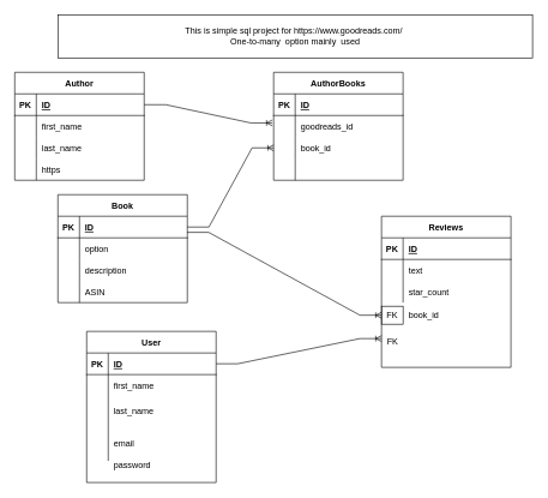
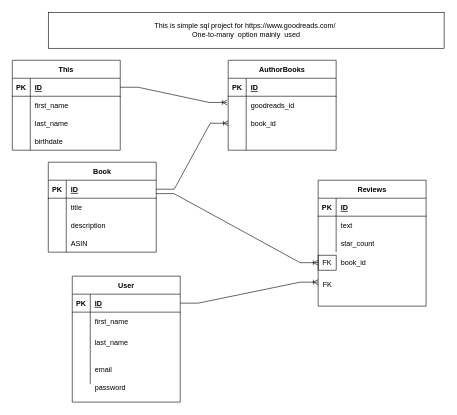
  <mxCell id="0" />
  <mxCell id="1" parent="0" />
  <mxCell id="2" value="Book" style="shape=table;startSize=30;container=1;collapsible=1;childLayout=tableLayout;fixedRows=1;rowLines=0;fontStyle=1;align=center;resizeLast=1;" vertex="1" parent="1"><mxGeometry x="80" y="270" width="180" height="150" as="geometry" /></mxCell>
  <mxCell id="3" value="" style="shape=tableRow;horizontal=0;startSize=0;swimlaneHead=0;swimlaneBody=0;fillColor=none;collapsible=0;dropTarget=0;points=[[0,0.5],[1,0.5]];portConstraint=eastwest;top=0;left=0;right=0;bottom=1;" vertex="1" parent="2"><mxGeometry y="30" width="180" height="30" as="geometry" /></mxCell>
  <mxCell id="4" value="PK" style="shape=partialRectangle;connectable=0;fillColor=none;top=0;left=0;bottom=0;right=0;fontStyle=1;overflow=hidden;" vertex="1" parent="3"><mxGeometry width="30" height="30" as="geometry"><mxRectangle width="30" height="30" as="alternateBounds" /></mxGeometry></mxCell>
  <mxCell id="5" value="ID" style="shape=partialRectangle;connectable=0;fillColor=none;top=0;left=0;bottom=0;right=0;align=left;spacingLeft=6;fontStyle=5;overflow=hidden;" vertex="1" parent="3"><mxGeometry x="30" width="150" height="30" as="geometry"><mxRectangle width="150" height="30" as="alternateBounds" /></mxGeometry></mxCell>
  <mxCell id="6" value="" style="shape=tableRow;horizontal=0;startSize=0;swimlaneHead=0;swimlaneBody=0;fillColor=none;collapsible=0;dropTarget=0;points=[[0,0.5],[1,0.5]];portConstraint=eastwest;top=0;left=0;right=0;bottom=0;" vertex="1" parent="2"><mxGeometry y="60" width="180" height="30" as="geometry" /></mxCell>
  <mxCell id="7" value="" style="shape=partialRectangle;connectable=0;fillColor=none;top=0;left=0;bottom=0;right=0;editable=1;overflow=hidden;" vertex="1" parent="6"><mxGeometry width="30" height="30" as="geometry"><mxRectangle width="30" height="30" as="alternateBounds" /></mxGeometry></mxCell>
- <mxCell id="8" value="option" style="shape=partialRectangle;connectable=0;fillColor=none;top=0;left=0;bottom=0;right=0;align=left;spacingLeft=6;overflow=hidden;" vertex="1" parent="6"><mxGeometry x="30" width="150" height="30" as="geometry"><mxRectangle width="150" height="30" as="alternateBounds" /></mxGeometry></mxCell>
+ <mxCell id="8" value="title" style="shape=partialRectangle;connectable=0;fillColor=none;top=0;left=0;bottom=0;right=0;align=left;spacingLeft=6;overflow=hidden;" vertex="1" parent="6"><mxGeometry x="30" width="150" height="30" as="geometry"><mxRectangle width="150" height="30" as="alternateBounds" /></mxGeometry></mxCell>
  <mxCell id="9" value="" style="shape=tableRow;horizontal=0;startSize=0;swimlaneHead=0;swimlaneBody=0;fillColor=none;collapsible=0;dropTarget=0;points=[[0,0.5],[1,0.5]];portConstraint=eastwest;top=0;left=0;right=0;bottom=0;" vertex="1" parent="2"><mxGeometry y="90" width="180" height="30" as="geometry" /></mxCell>
  <mxCell id="10" value="" style="shape=partialRectangle;connectable=0;fillColor=none;top=0;left=0;bottom=0;right=0;editable=1;overflow=hidden;" vertex="1" parent="9"><mxGeometry width="30" height="30" as="geometry"><mxRectangle width="30" height="30" as="alternateBounds" /></mxGeometry></mxCell>
  <mxCell id="11" value="description" style="shape=partialRectangle;connectable=0;fillColor=none;top=0;left=0;bottom=0;right=0;align=left;spacingLeft=6;overflow=hidden;" vertex="1" parent="9"><mxGeometry x="30" width="150" height="30" as="geometry"><mxRectangle width="150" height="30" as="alternateBounds" /></mxGeometry></mxCell>
  <mxCell id="12" value="" style="shape=tableRow;horizontal=0;startSize=0;swimlaneHead=0;swimlaneBody=0;fillColor=none;collapsible=0;dropTarget=0;points=[[0,0.5],[1,0.5]];portConstraint=eastwest;top=0;left=0;right=0;bottom=0;" vertex="1" parent="2"><mxGeometry y="120" width="180" height="30" as="geometry" /></mxCell>
  <mxCell id="13" value="" style="shape=partialRectangle;connectable=0;fillColor=none;top=0;left=0;bottom=0;right=0;editable=1;overflow=hidden;" vertex="1" parent="12"><mxGeometry width="30" height="30" as="geometry"><mxRectangle width="30" height="30" as="alternateBounds" /></mxGeometry></mxCell>
  <mxCell id="14" value="ASIN" style="shape=partialRectangle;connectable=0;fillColor=none;top=0;left=0;bottom=0;right=0;align=left;spacingLeft=6;overflow=hidden;" vertex="1" parent="12"><mxGeometry x="30" width="150" height="30" as="geometry"><mxRectangle width="150" height="30" as="alternateBounds" /></mxGeometry></mxCell>
- <mxCell id="15" value="Author" style="shape=table;startSize=30;container=1;collapsible=1;childLayout=tableLayout;fixedRows=1;rowLines=0;fontStyle=1;align=center;resizeLast=1;" vertex="1" parent="1"><mxGeometry x="20" y="100" width="180" height="150" as="geometry" /></mxCell>
+ <mxCell id="15" value="This" style="shape=table;startSize=30;container=1;collapsible=1;childLayout=tableLayout;fixedRows=1;rowLines=0;fontStyle=1;align=center;resizeLast=1;" vertex="1" parent="1"><mxGeometry x="20" y="100" width="180" height="150" as="geometry" /></mxCell>
  <mxCell id="16" value="" style="shape=tableRow;horizontal=0;startSize=0;swimlaneHead=0;swimlaneBody=0;fillColor=none;collapsible=0;dropTarget=0;points=[[0,0.5],[1,0.5]];portConstraint=eastwest;top=0;left=0;right=0;bottom=1;" vertex="1" parent="15"><mxGeometry y="30" width="180" height="30" as="geometry" /></mxCell>
  <mxCell id="17" value="PK" style="shape=partialRectangle;connectable=0;fillColor=none;top=0;left=0;bottom=0;right=0;fontStyle=1;overflow=hidden;" vertex="1" parent="16"><mxGeometry width="30" height="30" as="geometry"><mxRectangle width="30" height="30" as="alternateBounds" /></mxGeometry></mxCell>
  <mxCell id="18" value="ID" style="shape=partialRectangle;connectable=0;fillColor=none;top=0;left=0;bottom=0;right=0;align=left;spacingLeft=6;fontStyle=5;overflow=hidden;" vertex="1" parent="16"><mxGeometry x="30" width="150" height="30" as="geometry"><mxRectangle width="150" height="30" as="alternateBounds" /></mxGeometry></mxCell>
  <mxCell id="19" value="" style="shape=tableRow;horizontal=0;startSize=0;swimlaneHead=0;swimlaneBody=0;fillColor=none;collapsible=0;dropTarget=0;points=[[0,0.5],[1,0.5]];portConstraint=eastwest;top=0;left=0;right=0;bottom=0;" vertex="1" parent="15"><mxGeometry y="60" width="180" height="30" as="geometry" /></mxCell>
  <mxCell id="20" value="" style="shape=partialRectangle;connectable=0;fillColor=none;top=0;left=0;bottom=0;right=0;editable=1;overflow=hidden;" vertex="1" parent="19"><mxGeometry width="30" height="30" as="geometry"><mxRectangle width="30" height="30" as="alternateBounds" /></mxGeometry></mxCell>
  <mxCell id="21" value="first_name" style="shape=partialRectangle;connectable=0;fillColor=none;top=0;left=0;bottom=0;right=0;align=left;spacingLeft=6;overflow=hidden;" vertex="1" parent="19"><mxGeometry x="30" width="150" height="30" as="geometry"><mxRectangle width="150" height="30" as="alternateBounds" /></mxGeometry></mxCell>
  <mxCell id="22" value="" style="shape=tableRow;horizontal=0;startSize=0;swimlaneHead=0;swimlaneBody=0;fillColor=none;collapsible=0;dropTarget=0;points=[[0,0.5],[1,0.5]];portConstraint=eastwest;top=0;left=0;right=0;bottom=0;" vertex="1" parent="15"><mxGeometry y="90" width="180" height="30" as="geometry" /></mxCell>
  <mxCell id="23" value="" style="shape=partialRectangle;connectable=0;fillColor=none;top=0;left=0;bottom=0;right=0;editable=1;overflow=hidden;" vertex="1" parent="22"><mxGeometry width="30" height="30" as="geometry"><mxRectangle width="30" height="30" as="alternateBounds" /></mxGeometry></mxCell>
  <mxCell id="24" value="last_name" style="shape=partialRectangle;connectable=0;fillColor=none;top=0;left=0;bottom=0;right=0;align=left;spacingLeft=6;overflow=hidden;" vertex="1" parent="22"><mxGeometry x="30" width="150" height="30" as="geometry"><mxRectangle width="150" height="30" as="alternateBounds" /></mxGeometry></mxCell>
  <mxCell id="25" value="" style="shape=tableRow;horizontal=0;startSize=0;swimlaneHead=0;swimlaneBody=0;fillColor=none;collapsible=0;dropTarget=0;points=[[0,0.5],[1,0.5]];portConstraint=eastwest;top=0;left=0;right=0;bottom=0;" vertex="1" parent="15"><mxGeometry y="120" width="180" height="30" as="geometry" /></mxCell>
  <mxCell id="26" value="" style="shape=partialRectangle;connectable=0;fillColor=none;top=0;left=0;bottom=0;right=0;editable=1;overflow=hidden;" vertex="1" parent="25"><mxGeometry width="30" height="30" as="geometry"><mxRectangle width="30" height="30" as="alternateBounds" /></mxGeometry></mxCell>
- <mxCell id="27" value="https" style="shape=partialRectangle;connectable=0;fillColor=none;top=0;left=0;bottom=0;right=0;align=left;spacingLeft=6;overflow=hidden;" vertex="1" parent="25"><mxGeometry x="30" width="150" height="30" as="geometry"><mxRectangle width="150" height="30" as="alternateBounds" /></mxGeometry></mxCell>
+ <mxCell id="27" value="birthdate" style="shape=partialRectangle;connectable=0;fillColor=none;top=0;left=0;bottom=0;right=0;align=left;spacingLeft=6;overflow=hidden;" vertex="1" parent="25"><mxGeometry x="30" width="150" height="30" as="geometry"><mxRectangle width="150" height="30" as="alternateBounds" /></mxGeometry></mxCell>
  <mxCell id="28" value="AuthorBooks" style="shape=table;startSize=30;container=1;collapsible=1;childLayout=tableLayout;fixedRows=1;rowLines=0;fontStyle=1;align=center;resizeLast=1;" vertex="1" parent="1"><mxGeometry x="380" y="100" width="180" height="150" as="geometry" /></mxCell>
  <mxCell id="29" value="" style="shape=tableRow;horizontal=0;startSize=0;swimlaneHead=0;swimlaneBody=0;fillColor=none;collapsible=0;dropTarget=0;points=[[0,0.5],[1,0.5]];portConstraint=eastwest;top=0;left=0;right=0;bottom=1;" vertex="1" parent="28"><mxGeometry y="30" width="180" height="30" as="geometry" /></mxCell>
  <mxCell id="30" value="PK" style="shape=partialRectangle;connectable=0;fillColor=none;top=0;left=0;bottom=0;right=0;fontStyle=1;overflow=hidden;" vertex="1" parent="29"><mxGeometry width="30" height="30" as="geometry"><mxRectangle width="30" height="30" as="alternateBounds" /></mxGeometry></mxCell>
  <mxCell id="31" value="ID" style="shape=partialRectangle;connectable=0;fillColor=none;top=0;left=0;bottom=0;right=0;align=left;spacingLeft=6;fontStyle=5;overflow=hidden;" vertex="1" parent="29"><mxGeometry x="30" width="150" height="30" as="geometry"><mxRectangle width="150" height="30" as="alternateBounds" /></mxGeometry></mxCell>
  <mxCell id="32" value="" style="shape=tableRow;horizontal=0;startSize=0;swimlaneHead=0;swimlaneBody=0;fillColor=none;collapsible=0;dropTarget=0;points=[[0,0.5],[1,0.5]];portConstraint=eastwest;top=0;left=0;right=0;bottom=0;" vertex="1" parent="28"><mxGeometry y="60" width="180" height="30" as="geometry" /></mxCell>
  <mxCell id="33" value="" style="shape=partialRectangle;connectable=0;fillColor=none;top=0;left=0;bottom=0;right=0;editable=1;overflow=hidden;" vertex="1" parent="32"><mxGeometry width="30" height="30" as="geometry"><mxRectangle width="30" height="30" as="alternateBounds" /></mxGeometry></mxCell>
  <mxCell id="34" value="goodreads_id" style="shape=partialRectangle;connectable=0;fillColor=none;top=0;left=0;bottom=0;right=0;align=left;spacingLeft=6;overflow=hidden;" vertex="1" parent="32"><mxGeometry x="30" width="150" height="30" as="geometry"><mxRectangle width="150" height="30" as="alternateBounds" /></mxGeometry></mxCell>
  <mxCell id="35" value="" style="shape=tableRow;horizontal=0;startSize=0;swimlaneHead=0;swimlaneBody=0;fillColor=none;collapsible=0;dropTarget=0;points=[[0,0.5],[1,0.5]];portConstraint=eastwest;top=0;left=0;right=0;bottom=0;" vertex="1" parent="28"><mxGeometry y="90" width="180" height="30" as="geometry" /></mxCell>
  <mxCell id="36" value="" style="shape=partialRectangle;connectable=0;fillColor=none;top=0;left=0;bottom=0;right=0;editable=1;overflow=hidden;" vertex="1" parent="35"><mxGeometry width="30" height="30" as="geometry"><mxRectangle width="30" height="30" as="alternateBounds" /></mxGeometry></mxCell>
  <mxCell id="37" value="book_id" style="shape=partialRectangle;connectable=0;fillColor=none;top=0;left=0;bottom=0;right=0;align=left;spacingLeft=6;overflow=hidden;" vertex="1" parent="35"><mxGeometry x="30" width="150" height="30" as="geometry"><mxRectangle width="150" height="30" as="alternateBounds" /></mxGeometry></mxCell>
  <mxCell id="38" value="" style="shape=tableRow;horizontal=0;startSize=0;swimlaneHead=0;swimlaneBody=0;fillColor=none;collapsible=0;dropTarget=0;points=[[0,0.5],[1,0.5]];portConstraint=eastwest;top=0;left=0;right=0;bottom=0;" vertex="1" parent="28"><mxGeometry y="120" width="180" height="30" as="geometry" /></mxCell>
  <mxCell id="39" value="" style="shape=partialRectangle;connectable=0;fillColor=none;top=0;left=0;bottom=0;right=0;editable=1;overflow=hidden;" vertex="1" parent="38"><mxGeometry width="30" height="30" as="geometry"><mxRectangle width="30" height="30" as="alternateBounds" /></mxGeometry></mxCell>
  <mxCell id="40" value="" style="shape=partialRectangle;connectable=0;fillColor=none;top=0;left=0;bottom=0;right=0;align=left;spacingLeft=6;overflow=hidden;" vertex="1" parent="38"><mxGeometry x="30" width="150" height="30" as="geometry"><mxRectangle width="150" height="30" as="alternateBounds" /></mxGeometry></mxCell>
  <mxCell id="41" value="" style="edgeStyle=entityRelationEdgeStyle;fontSize=12;html=1;endArrow=ERoneToMany;rounded=0;entryX=-0.01;entryY=0.344;entryDx=0;entryDy=0;entryPerimeter=0;" edge="1" parent="1" source="16" target="32"><mxGeometry width="100" height="100" relative="1" as="geometry"><mxPoint x="310" y="520" as="sourcePoint" /><mxPoint x="410" y="420" as="targetPoint" /></mxGeometry></mxCell>
  <mxCell id="42" value="" style="edgeStyle=entityRelationEdgeStyle;fontSize=12;html=1;endArrow=ERoneToMany;rounded=0;" edge="1" parent="1" source="3" target="35"><mxGeometry width="100" height="100" relative="1" as="geometry"><mxPoint x="270" y="380" as="sourcePoint" /><mxPoint x="370" y="280" as="targetPoint" /></mxGeometry></mxCell>
  <mxCell id="43" value="" style="group" vertex="1" connectable="0" parent="1"><mxGeometry x="120" y="460" width="180" height="210" as="geometry" /></mxCell>
  <mxCell id="44" value="password" style="shape=partialRectangle;connectable=0;fillColor=none;top=0;left=0;bottom=0;right=0;align=left;spacingLeft=6;overflow=hidden;" vertex="1" parent="43"><mxGeometry x="30" y="170" width="150" height="30" as="geometry"><mxRectangle width="150" height="30" as="alternateBounds" /></mxGeometry></mxCell>
  <mxCell id="45" value="User" style="shape=table;startSize=30;container=1;collapsible=1;childLayout=tableLayout;fixedRows=1;rowLines=0;fontStyle=1;align=center;resizeLast=1;" vertex="1" parent="43"><mxGeometry width="180" height="210" as="geometry" /></mxCell>
  <mxCell id="46" value="" style="shape=tableRow;horizontal=0;startSize=0;swimlaneHead=0;swimlaneBody=0;fillColor=none;collapsible=0;dropTarget=0;points=[[0,0.5],[1,0.5]];portConstraint=eastwest;top=0;left=0;right=0;bottom=1;" vertex="1" parent="45"><mxGeometry y="30" width="180" height="30" as="geometry" /></mxCell>
  <mxCell id="47" value="PK" style="shape=partialRectangle;connectable=0;fillColor=none;top=0;left=0;bottom=0;right=0;fontStyle=1;overflow=hidden;" vertex="1" parent="46"><mxGeometry width="30.0" height="30" as="geometry"><mxRectangle width="30.0" height="30" as="alternateBounds" /></mxGeometry></mxCell>
  <mxCell id="48" value="ID" style="shape=partialRectangle;connectable=0;fillColor=none;top=0;left=0;bottom=0;right=0;align=left;spacingLeft=6;fontStyle=5;overflow=hidden;" vertex="1" parent="46"><mxGeometry x="30.0" width="150.0" height="30" as="geometry"><mxRectangle width="150.0" height="30" as="alternateBounds" /></mxGeometry></mxCell>
  <mxCell id="49" value="" style="shape=tableRow;horizontal=0;startSize=0;swimlaneHead=0;swimlaneBody=0;fillColor=none;collapsible=0;dropTarget=0;points=[[0,0.5],[1,0.5]];portConstraint=eastwest;top=0;left=0;right=0;bottom=0;" vertex="1" parent="45"><mxGeometry y="60" width="180" height="30" as="geometry" /></mxCell>
  <mxCell id="50" value="" style="shape=partialRectangle;connectable=0;fillColor=none;top=0;left=0;bottom=0;right=0;editable=1;overflow=hidden;" vertex="1" parent="49"><mxGeometry width="30.0" height="30" as="geometry"><mxRectangle width="30.0" height="30" as="alternateBounds" /></mxGeometry></mxCell>
  <mxCell id="51" value="first_name" style="shape=partialRectangle;connectable=0;fillColor=none;top=0;left=0;bottom=0;right=0;align=left;spacingLeft=6;overflow=hidden;" vertex="1" parent="49"><mxGeometry x="30.0" width="150.0" height="30" as="geometry"><mxRectangle width="150.0" height="30" as="alternateBounds" /></mxGeometry></mxCell>
  <mxCell id="52" value="" style="shape=tableRow;horizontal=0;startSize=0;swimlaneHead=0;swimlaneBody=0;fillColor=none;collapsible=0;dropTarget=0;points=[[0,0.5],[1,0.5]];portConstraint=eastwest;top=0;left=0;right=0;bottom=0;" vertex="1" parent="45"><mxGeometry y="90" width="180" height="40" as="geometry" /></mxCell>
  <mxCell id="53" value="" style="shape=partialRectangle;connectable=0;fillColor=none;top=0;left=0;bottom=0;right=0;editable=1;overflow=hidden;" vertex="1" parent="52"><mxGeometry width="30.0" height="40" as="geometry"><mxRectangle width="30.0" height="40" as="alternateBounds" /></mxGeometry></mxCell>
  <mxCell id="54" value="last_name" style="shape=partialRectangle;connectable=0;fillColor=none;top=0;left=0;bottom=0;right=0;align=left;spacingLeft=6;overflow=hidden;" vertex="1" parent="52"><mxGeometry x="30.0" width="150.0" height="40" as="geometry"><mxRectangle width="150.0" height="40" as="alternateBounds" /></mxGeometry></mxCell>
  <mxCell id="55" value="" style="shape=tableRow;horizontal=0;startSize=0;swimlaneHead=0;swimlaneBody=0;fillColor=none;collapsible=0;dropTarget=0;points=[[0,0.5],[1,0.5]];portConstraint=eastwest;top=0;left=0;right=0;bottom=0;" vertex="1" parent="45"><mxGeometry y="130" width="180" height="50" as="geometry" /></mxCell>
  <mxCell id="56" value="" style="shape=partialRectangle;connectable=0;fillColor=none;top=0;left=0;bottom=0;right=0;editable=1;overflow=hidden;" vertex="1" parent="55"><mxGeometry width="30.0" height="50" as="geometry"><mxRectangle width="30.0" height="50" as="alternateBounds" /></mxGeometry></mxCell>
  <mxCell id="57" value="email" style="shape=partialRectangle;connectable=0;fillColor=none;top=0;left=0;bottom=0;right=0;align=left;spacingLeft=6;overflow=hidden;" vertex="1" parent="55"><mxGeometry x="30.0" width="150.0" height="50" as="geometry"><mxRectangle width="150.0" height="50" as="alternateBounds" /></mxGeometry></mxCell>
  <mxCell id="58" value="" style="group" vertex="1" connectable="0" parent="1"><mxGeometry x="530" y="300" width="180" height="210" as="geometry" /></mxCell>
  <mxCell id="59" value="book_id" style="shape=partialRectangle;connectable=0;fillColor=none;top=0;left=0;bottom=0;right=0;align=left;spacingLeft=6;overflow=hidden;" vertex="1" parent="58"><mxGeometry x="30" y="122.5" width="150" height="30" as="geometry"><mxRectangle width="150" height="30" as="alternateBounds" /></mxGeometry></mxCell>
  <mxCell id="60" value="FK" style="whiteSpace=wrap;html=1;" vertex="1" parent="58"><mxGeometry y="125" width="30" height="25" as="geometry" /></mxCell>
  <mxCell id="61" value="" style="group" vertex="1" connectable="0" parent="58"><mxGeometry width="180" height="210" as="geometry" /></mxCell>
  <mxCell id="62" value="Reviews" style="shape=table;startSize=30;container=1;collapsible=1;childLayout=tableLayout;fixedRows=1;rowLines=0;fontStyle=1;align=center;resizeLast=1;" vertex="1" parent="61"><mxGeometry width="180" height="210" as="geometry" /></mxCell>
  <mxCell id="63" value="" style="shape=tableRow;horizontal=0;startSize=0;swimlaneHead=0;swimlaneBody=0;fillColor=none;collapsible=0;dropTarget=0;points=[[0,0.5],[1,0.5]];portConstraint=eastwest;top=0;left=0;right=0;bottom=1;" vertex="1" parent="62"><mxGeometry y="30" width="180" height="30" as="geometry" /></mxCell>
  <mxCell id="64" value="PK" style="shape=partialRectangle;connectable=0;fillColor=none;top=0;left=0;bottom=0;right=0;fontStyle=1;overflow=hidden;" vertex="1" parent="63"><mxGeometry width="30" height="30" as="geometry"><mxRectangle width="30" height="30" as="alternateBounds" /></mxGeometry></mxCell>
  <mxCell id="65" value="ID" style="shape=partialRectangle;connectable=0;fillColor=none;top=0;left=0;bottom=0;right=0;align=left;spacingLeft=6;fontStyle=5;overflow=hidden;" vertex="1" parent="63"><mxGeometry x="30" width="150" height="30" as="geometry"><mxRectangle width="150" height="30" as="alternateBounds" /></mxGeometry></mxCell>
  <mxCell id="66" value="" style="shape=tableRow;horizontal=0;startSize=0;swimlaneHead=0;swimlaneBody=0;fillColor=none;collapsible=0;dropTarget=0;points=[[0,0.5],[1,0.5]];portConstraint=eastwest;top=0;left=0;right=0;bottom=0;" vertex="1" parent="62"><mxGeometry y="60" width="180" height="30" as="geometry" /></mxCell>
  <mxCell id="67" value="" style="shape=partialRectangle;connectable=0;fillColor=none;top=0;left=0;bottom=0;right=0;editable=1;overflow=hidden;" vertex="1" parent="66"><mxGeometry width="30" height="30" as="geometry"><mxRectangle width="30" height="30" as="alternateBounds" /></mxGeometry></mxCell>
  <mxCell id="68" value="text" style="shape=partialRectangle;connectable=0;fillColor=none;top=0;left=0;bottom=0;right=0;align=left;spacingLeft=6;overflow=hidden;" vertex="1" parent="66"><mxGeometry x="30" width="150" height="30" as="geometry"><mxRectangle width="150" height="30" as="alternateBounds" /></mxGeometry></mxCell>
  <mxCell id="69" value="" style="shape=tableRow;horizontal=0;startSize=0;swimlaneHead=0;swimlaneBody=0;fillColor=none;collapsible=0;dropTarget=0;points=[[0,0.5],[1,0.5]];portConstraint=eastwest;top=0;left=0;right=0;bottom=0;" vertex="1" parent="62"><mxGeometry y="90" width="180" height="30" as="geometry" /></mxCell>
  <mxCell id="70" value="" style="shape=partialRectangle;connectable=0;fillColor=none;top=0;left=0;bottom=0;right=0;editable=1;overflow=hidden;" vertex="1" parent="69"><mxGeometry width="30" height="30" as="geometry"><mxRectangle width="30" height="30" as="alternateBounds" /></mxGeometry></mxCell>
  <mxCell id="71" value="star_count" style="shape=partialRectangle;connectable=0;fillColor=none;top=0;left=0;bottom=0;right=0;align=left;spacingLeft=6;overflow=hidden;" vertex="1" parent="69"><mxGeometry x="30" width="150" height="30" as="geometry"><mxRectangle width="150" height="30" as="alternateBounds" /></mxGeometry></mxCell>
  <mxCell id="72" value="FK" style="shape=partialRectangle;connectable=0;fillColor=none;top=0;left=0;bottom=0;right=0;align=left;spacingLeft=6;overflow=hidden;" vertex="1" parent="61"><mxGeometry y="160" width="30" height="27.5" as="geometry"><mxRectangle width="150" height="30" as="alternateBounds" /></mxGeometry></mxCell>
  <mxCell id="73" value="" style="edgeStyle=entityRelationEdgeStyle;fontSize=12;html=1;endArrow=ERoneToMany;rounded=0;entryX=0;entryY=0.5;entryDx=0;entryDy=0;exitX=0.998;exitY=0.746;exitDx=0;exitDy=0;exitPerimeter=0;" edge="1" parent="1" source="3" target="60"><mxGeometry width="100" height="100" relative="1" as="geometry"><mxPoint x="210" y="330" as="sourcePoint" /><mxPoint x="370" y="300" as="targetPoint" /></mxGeometry></mxCell>
  <mxCell id="74" value="" style="edgeStyle=entityRelationEdgeStyle;fontSize=12;html=1;endArrow=ERoneToMany;rounded=0;exitX=1;exitY=0.5;exitDx=0;exitDy=0;" edge="1" parent="1" source="46"><mxGeometry width="100" height="100" relative="1" as="geometry"><mxPoint x="390" y="560" as="sourcePoint" /><mxPoint x="530" y="470" as="targetPoint" /></mxGeometry></mxCell>
  <mxCell id="75" value="This is simple sql project for https://www.goodreads.com/&amp;nbsp;&lt;br&gt;One-to-many&amp;nbsp; option mainly&amp;nbsp; used" style="rounded=0;whiteSpace=wrap;html=1;" vertex="1" parent="1"><mxGeometry x="80" width="660" height="60" as="geometry" y="20" /></mxCell>
